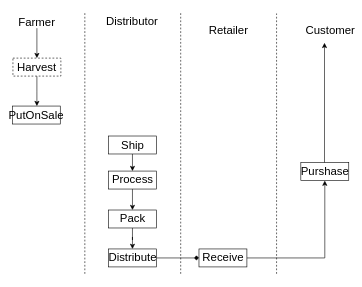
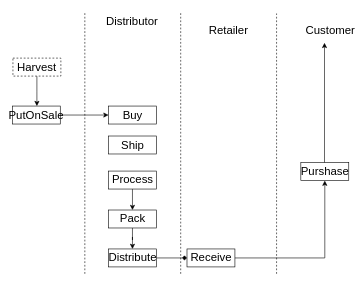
  <mxCell id="0" />
  <mxCell id="1" parent="0" />
- <mxCell id="2" value="" style="edgeStyle=orthogonalEdgeStyle;rounded=0;orthogonalLoop=1;jettySize=auto;html=1;fontSize=19;" parent="1" source="3" target="7" edge="1"><mxGeometry relative="1" as="geometry" /></mxCell>
- <mxCell id="3" value="Farmer" style="text;html=1;strokeColor=none;fillColor=none;align=center;verticalAlign=middle;whiteSpace=wrap;rounded=0;fontSize=19;" parent="1" vertex="1"><mxGeometry x="41" y="26.5" width="40" height="20" as="geometry" /></mxCell>
  <mxCell id="4" value="Retailer" style="text;html=1;strokeColor=none;fillColor=none;align=center;verticalAlign=middle;whiteSpace=wrap;rounded=0;fontSize=19;" parent="1" vertex="1"><mxGeometry x="361" y="41" width="40" height="20" as="geometry" /></mxCell>
  <mxCell id="5" value="Distributor" style="text;html=1;strokeColor=none;fillColor=none;align=center;verticalAlign=middle;whiteSpace=wrap;rounded=0;fontSize=19;" vertex="1" parent="1"><mxGeometry x="200" y="25" width="40" height="20" as="geometry" /></mxCell>
  <mxCell id="6" value="" style="edgeStyle=orthogonalEdgeStyle;rounded=0;orthogonalLoop=1;jettySize=auto;html=1;fontSize=19;" parent="1" source="7" edge="1"><mxGeometry relative="1" as="geometry"><mxPoint x="61" y="176.5" as="targetPoint" /></mxGeometry></mxCell>
  <mxCell id="7" value="Harvest" style="rounded=0;whiteSpace=wrap;html=1;fontSize=19;dashed=1;" parent="1" vertex="1"><mxGeometry x="21" y="96.5" width="80" height="30" as="geometry" /></mxCell>
  <mxCell id="8" value="" style="edgeStyle=orthogonalEdgeStyle;rounded=0;orthogonalLoop=1;jettySize=auto;html=1;fontSize=19;" edge="1" parent="1" source="9" target="11"><mxGeometry relative="1" as="geometry" /></mxCell>
  <mxCell id="9" value="Pack" style="rounded=0;whiteSpace=wrap;html=1;fontSize=19;" parent="1" vertex="1"><mxGeometry x="180.5" y="350" width="80" height="30" as="geometry" /></mxCell>
  <mxCell id="10" style="edgeStyle=orthogonalEdgeStyle;rounded=0;orthogonalLoop=1;jettySize=auto;html=1;exitX=1;exitY=0.5;exitDx=0;exitDy=0;entryX=0;entryY=0.5;entryDx=0;entryDy=0;fontSize=19;endArrow=diamond;" edge="1" parent="1" source="11" target="18"><mxGeometry relative="1" as="geometry" /></mxCell>
  <mxCell id="11" value="Distribute" style="rounded=0;whiteSpace=wrap;html=1;fontSize=19;" vertex="1" parent="1"><mxGeometry x="180.5" y="415" width="80" height="30" as="geometry" /></mxCell>
+ <mxCell id="12" style="edgeStyle=orthogonalEdgeStyle;rounded=0;orthogonalLoop=1;jettySize=auto;html=1;exitX=1;exitY=0.5;exitDx=0;exitDy=0;entryX=0;entryY=0.5;entryDx=0;entryDy=0;fontSize=19;" edge="1" parent="1" source="13" target="16"><mxGeometry relative="1" as="geometry" /></mxCell>
  <mxCell id="13" value="PutOnSale" style="rounded=0;whiteSpace=wrap;html=1;fontSize=19;" parent="1" vertex="1"><mxGeometry x="20" y="176.5" width="80" height="30" as="geometry" /></mxCell>
- <mxCell id="14" style="edgeStyle=orthogonalEdgeStyle;rounded=0;orthogonalLoop=1;jettySize=auto;html=1;exitX=0.5;exitY=1;exitDx=0;exitDy=0;entryX=0.5;entryY=0;entryDx=0;entryDy=0;fontSize=19;" edge="1" parent="1" source="15" target="22"><mxGeometry relative="1" as="geometry" /></mxCell>
  <mxCell id="15" value="Ship" style="rounded=0;whiteSpace=wrap;html=1;fontSize=19;" vertex="1" parent="1"><mxGeometry x="180.5" y="226.5" width="80" height="30" as="geometry" /></mxCell>
+ <mxCell id="16" value="Buy" style="rounded=0;whiteSpace=wrap;html=1;fontSize=19;" vertex="1" parent="1"><mxGeometry x="180.5" y="176.5" width="80" height="30" as="geometry" /></mxCell>
  <mxCell id="17" value="" style="edgeStyle=orthogonalEdgeStyle;rounded=0;orthogonalLoop=1;jettySize=auto;html=1;fontSize=19;" parent="1" source="18" target="20" edge="1"><mxGeometry relative="1" as="geometry" /></mxCell>
- <mxCell id="18" value="Receive" style="rounded=0;whiteSpace=wrap;html=1;fontSize=19;" parent="1" vertex="1"><mxGeometry x="331.5" y="415" width="80" height="30" as="geometry" /></mxCell>
+ <mxCell id="18" value="Receive" style="rounded=0;whiteSpace=wrap;html=1;fontSize=19;" parent="1" vertex="1"><mxGeometry x="311.5" y="415" width="80" height="30" as="geometry" /></mxCell>
  <mxCell id="19" value="" style="edgeStyle=orthogonalEdgeStyle;rounded=0;orthogonalLoop=1;jettySize=auto;html=1;fontSize=19;" parent="1" source="20" edge="1"><mxGeometry relative="1" as="geometry"><mxPoint x="541" y="71" as="targetPoint" /></mxGeometry></mxCell>
  <mxCell id="20" value="Purshase" style="rounded=0;whiteSpace=wrap;html=1;fontSize=19;" parent="1" vertex="1"><mxGeometry x="501.5" y="271" width="80" height="30" as="geometry" /></mxCell>
  <mxCell id="21" style="edgeStyle=orthogonalEdgeStyle;rounded=0;orthogonalLoop=1;jettySize=auto;html=1;exitX=0.5;exitY=1;exitDx=0;exitDy=0;entryX=0.5;entryY=0;entryDx=0;entryDy=0;fontSize=19;" edge="1" parent="1" source="22" target="9"><mxGeometry relative="1" as="geometry" /></mxCell>
  <mxCell id="22" value="Process" style="rounded=0;whiteSpace=wrap;html=1;fontSize=19;" parent="1" vertex="1"><mxGeometry x="180.5" y="285" width="80" height="30" as="geometry" /></mxCell>
  <mxCell id="23" value="Customer" style="text;html=1;strokeColor=none;fillColor=none;align=center;verticalAlign=middle;whiteSpace=wrap;rounded=0;fontSize=19;" parent="1" vertex="1"><mxGeometry x="531" y="41" width="40" height="20" as="geometry" /></mxCell>
  <mxCell id="24" value="" style="endArrow=none;dashed=1;html=1;fontSize=19;" parent="1" edge="1"><mxGeometry width="50" height="50" relative="1" as="geometry"><mxPoint x="301" y="456.5" as="sourcePoint" /><mxPoint x="301" y="21" as="targetPoint" /></mxGeometry></mxCell>
  <mxCell id="25" value="" style="endArrow=none;dashed=1;html=1;fontSize=19;" parent="1" edge="1"><mxGeometry width="50" height="50" relative="1" as="geometry"><mxPoint x="461" y="456.5" as="sourcePoint" /><mxPoint x="461" y="22" as="targetPoint" /></mxGeometry></mxCell>
  <mxCell id="26" value="" style="endArrow=none;dashed=1;html=1;fontSize=19;" edge="1" parent="1"><mxGeometry width="50" height="50" relative="1" as="geometry"><mxPoint x="141" y="456.5" as="sourcePoint" /><mxPoint x="141" y="20" as="targetPoint" /></mxGeometry></mxCell>
